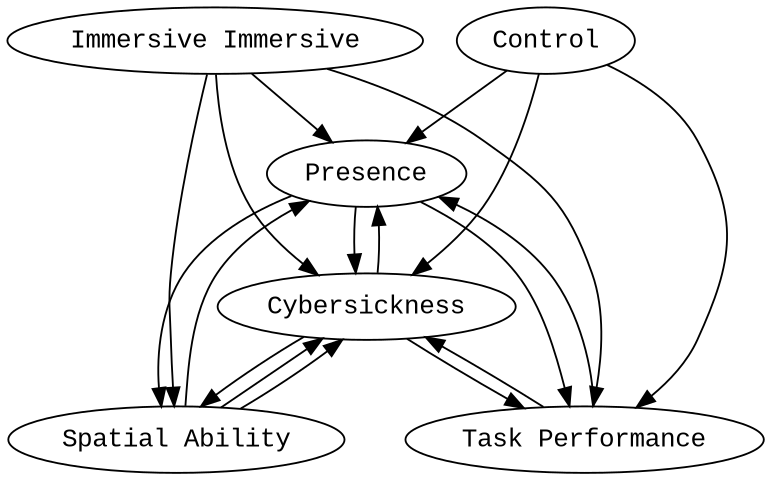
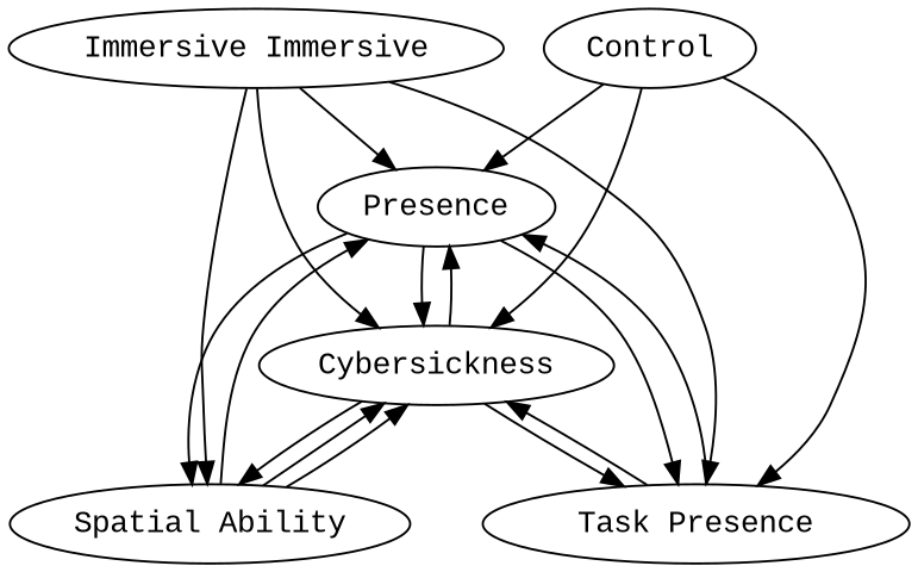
  digraph {
    fontname="Liberation Mono"
    node [fontname="Liberation Mono"]
    edge [fontname="Liberation Mono" type=m]
    Presence
    Cybersickness
-   "Task Performance"
+   "Task Performance" [label="Task Presence"]
    "Spatial Ability"
    n5 [label="Immersive Immersive"]
    Control
    Presence -> Cybersickness [type=sn]
    Presence -> "Task Performance" [type=sp]
    Presence -> "Spatial Ability" [type=a]
    Cybersickness -> Presence [type=sn]
    Cybersickness -> "Task Performance"
    Cybersickness -> "Spatial Ability"
    "Task Performance" -> Presence [type=sp]
    "Task Performance" -> Cybersickness
    "Spatial Ability" -> Presence [type=a]
    "Spatial Ability" -> Cybersickness
    "Spatial Ability" -> Cybersickness
    n5 -> Presence [type=sp]
    n5 -> Cybersickness
    n5 -> "Task Performance"
    n5 -> "Spatial Ability"
    Control -> Presence [type=a]
    Control -> Cybersickness
    Control -> "Task Performance"
  }
